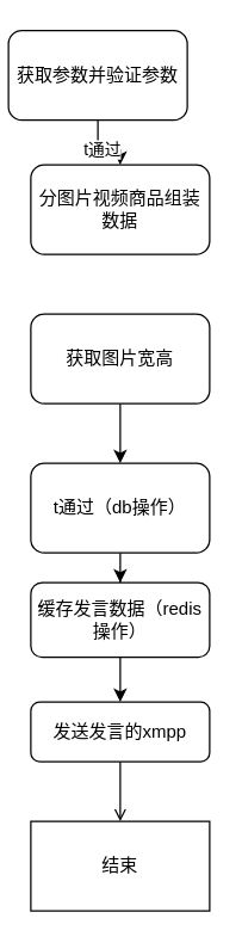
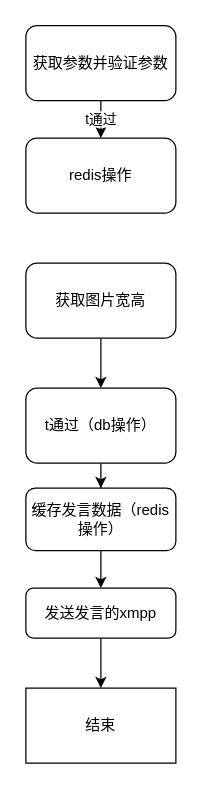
  <mxCell id="0" />
  <mxCell id="1" parent="0" />
  <mxCell id="2" value="t通过" style="edgeStyle=orthogonalEdgeStyle;rounded=0;orthogonalLoop=1;jettySize=auto;html=1;entryX=0.5;entryY=0;entryDx=0;entryDy=0;" edge="1" parent="1" source="3" target="8"><mxGeometry relative="1" as="geometry" /></mxCell>
- <mxCell id="3" value="获取参数并验证参数" style="rounded=1;whiteSpace=wrap;html=1;" vertex="1" parent="1"><mxGeometry x="5" y="20" width="120" height="60" as="geometry" /></mxCell>
+ <mxCell id="3" value="获取参数并验证参数" style="rounded=1;whiteSpace=wrap;html=1;" vertex="1" parent="1"><mxGeometry x="20" y="20" width="120" height="60" as="geometry" /></mxCell>
  <mxCell id="4" style="edgeStyle=orthogonalEdgeStyle;rounded=0;orthogonalLoop=1;jettySize=auto;html=1;entryX=0.5;entryY=0;entryDx=0;entryDy=0;" edge="1" parent="1" source="5" target="7"><mxGeometry relative="1" as="geometry" /></mxCell>
  <mxCell id="5" value="获取图片宽高" style="rounded=1;whiteSpace=wrap;html=1;" vertex="1" parent="1"><mxGeometry x="20" y="210" width="120" height="60" as="geometry" /></mxCell>
  <mxCell id="6" style="edgeStyle=orthogonalEdgeStyle;rounded=0;orthogonalLoop=1;jettySize=auto;html=1;entryX=0.5;entryY=0;entryDx=0;entryDy=0;" edge="1" parent="1" source="7" target="10"><mxGeometry relative="1" as="geometry" /></mxCell>
  <mxCell id="7" value="t通过（db操作）" style="rounded=1;whiteSpace=wrap;html=1;" vertex="1" parent="1"><mxGeometry x="20" y="310" width="120" height="60" as="geometry" /></mxCell>
- <mxCell id="8" value="分图片视频商品组装数据" style="rounded=1;whiteSpace=wrap;html=1;" vertex="1" parent="1"><mxGeometry x="20" y="110" width="120" height="60" as="geometry" /></mxCell>
+ <mxCell id="8" value="redis操作" style="rounded=1;whiteSpace=wrap;html=1;" vertex="1" parent="1"><mxGeometry x="20" y="110" width="120" height="60" as="geometry" /></mxCell>
  <mxCell id="9" style="edgeStyle=orthogonalEdgeStyle;rounded=0;orthogonalLoop=1;jettySize=auto;html=1;" edge="1" parent="1" source="10" target="12"><mxGeometry relative="1" as="geometry" /></mxCell>
  <mxCell id="10" value="缓存发言数据（redis操作）" style="rounded=1;whiteSpace=wrap;html=1;" vertex="1" parent="1"><mxGeometry x="20" y="390" width="120" height="50" as="geometry" /></mxCell>
- <mxCell id="11" style="edgeStyle=orthogonalEdgeStyle;rounded=0;orthogonalLoop=1;jettySize=auto;html=1;entryX=0.5;entryY=0;entryDx=0;entryDy=0;endArrow=open;" edge="1" parent="1" source="12" target="13"><mxGeometry relative="1" as="geometry" /></mxCell>
+ <mxCell id="11" style="edgeStyle=orthogonalEdgeStyle;rounded=0;orthogonalLoop=1;jettySize=auto;html=1;entryX=0.5;entryY=0;entryDx=0;entryDy=0;" edge="1" parent="1" source="12" target="13"><mxGeometry relative="1" as="geometry" /></mxCell>
  <mxCell id="12" value="发送发言的xmpp" style="rounded=1;whiteSpace=wrap;html=1;" vertex="1" parent="1"><mxGeometry x="20" y="470" width="120" height="40" as="geometry" /></mxCell>
  <mxCell id="13" value="结束" style="rounded=0;whiteSpace=wrap;html=1;" vertex="1" parent="1"><mxGeometry x="20" y="550" width="120" height="60" as="geometry" /></mxCell>
